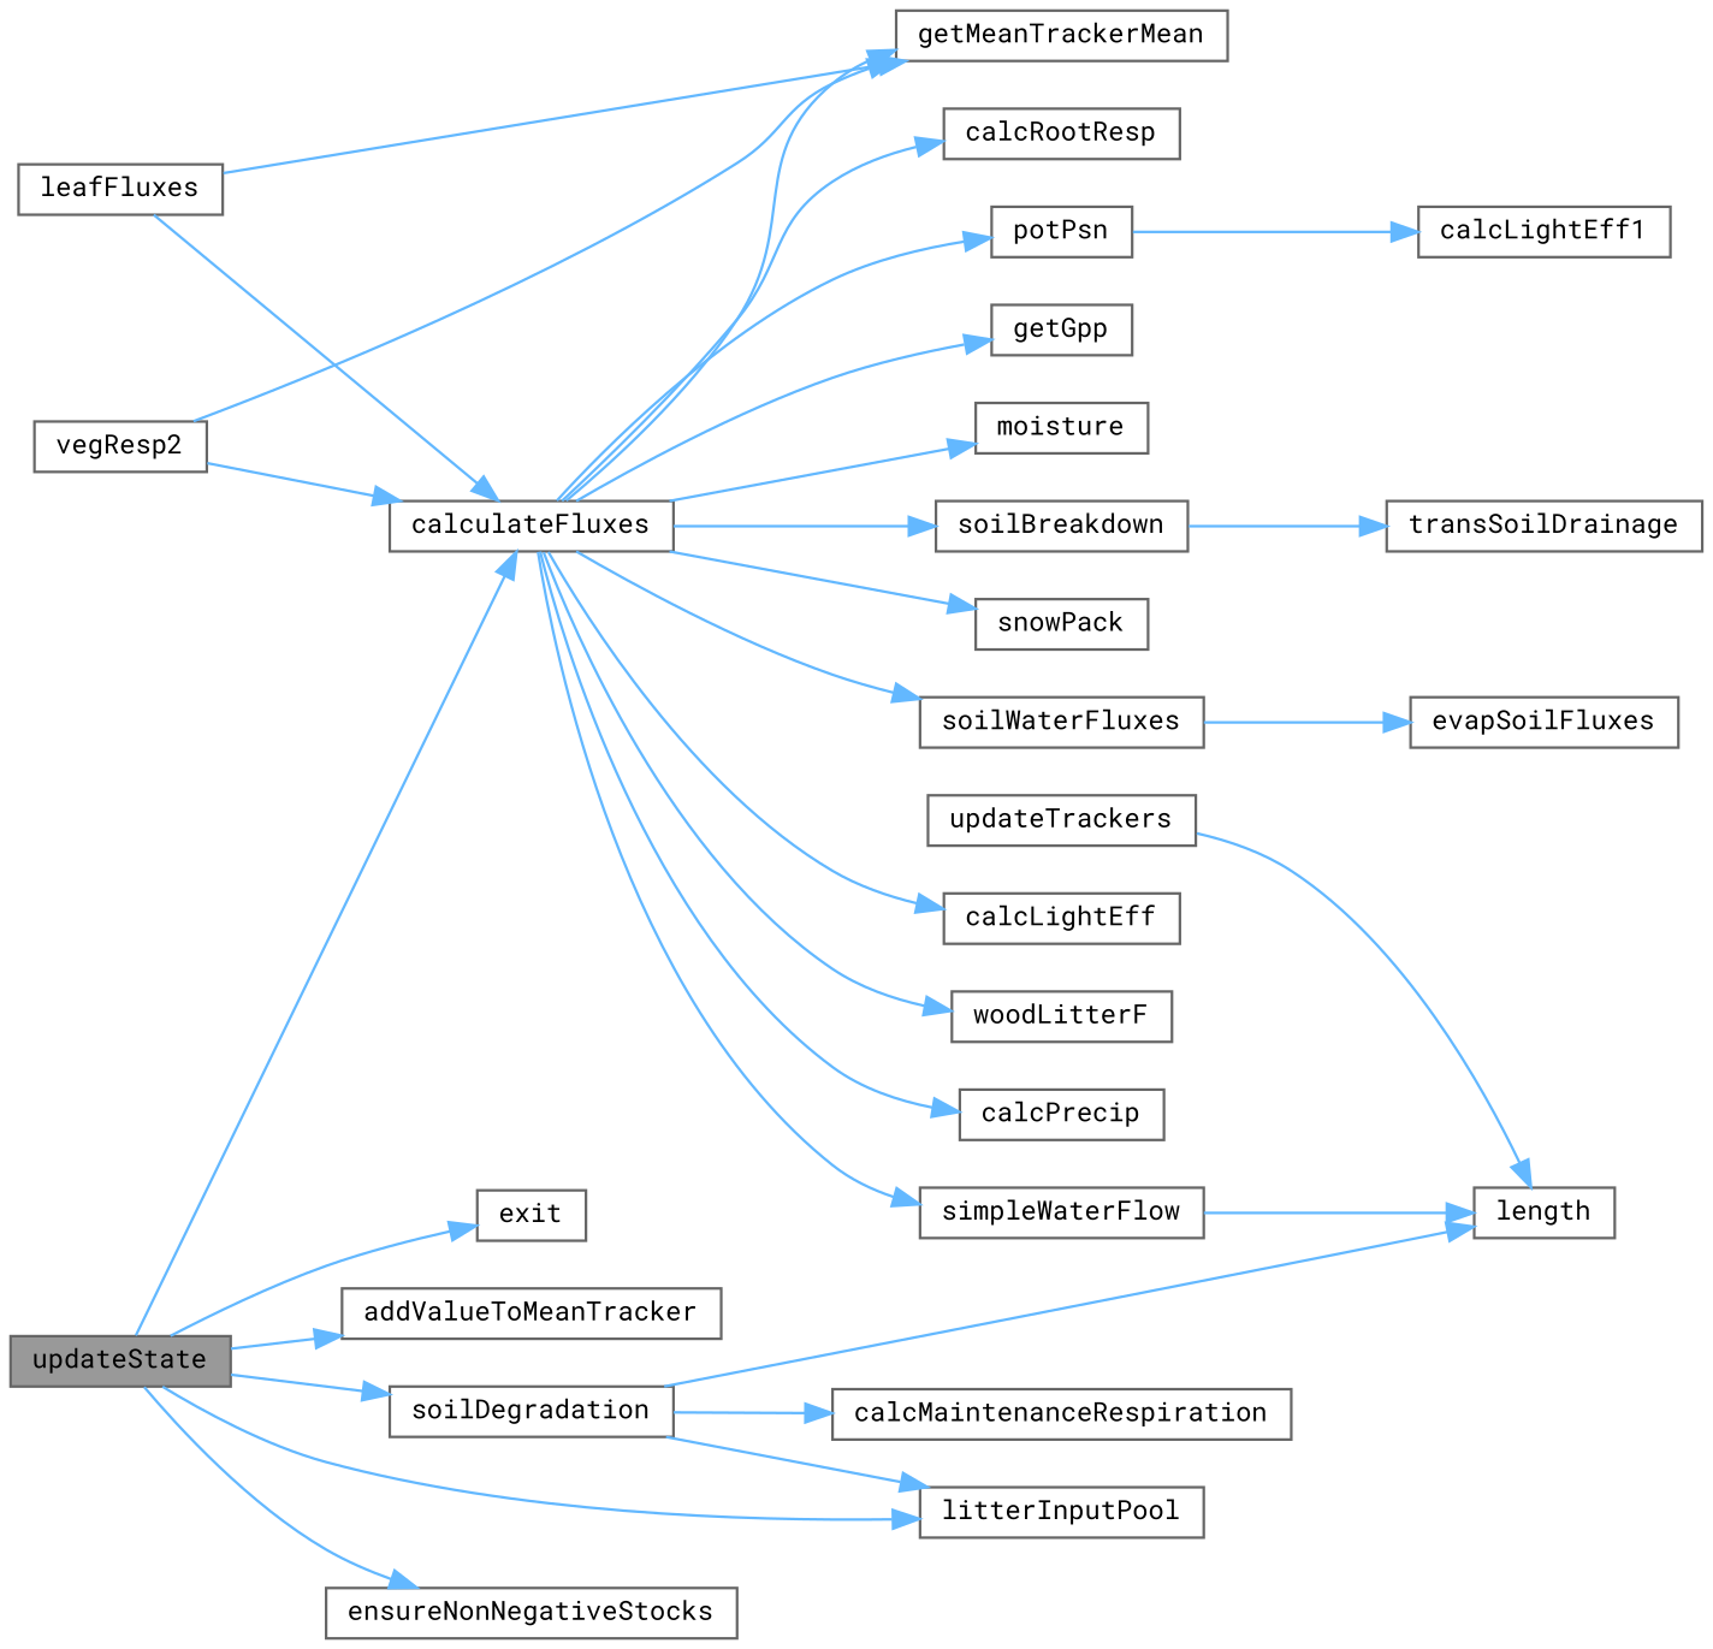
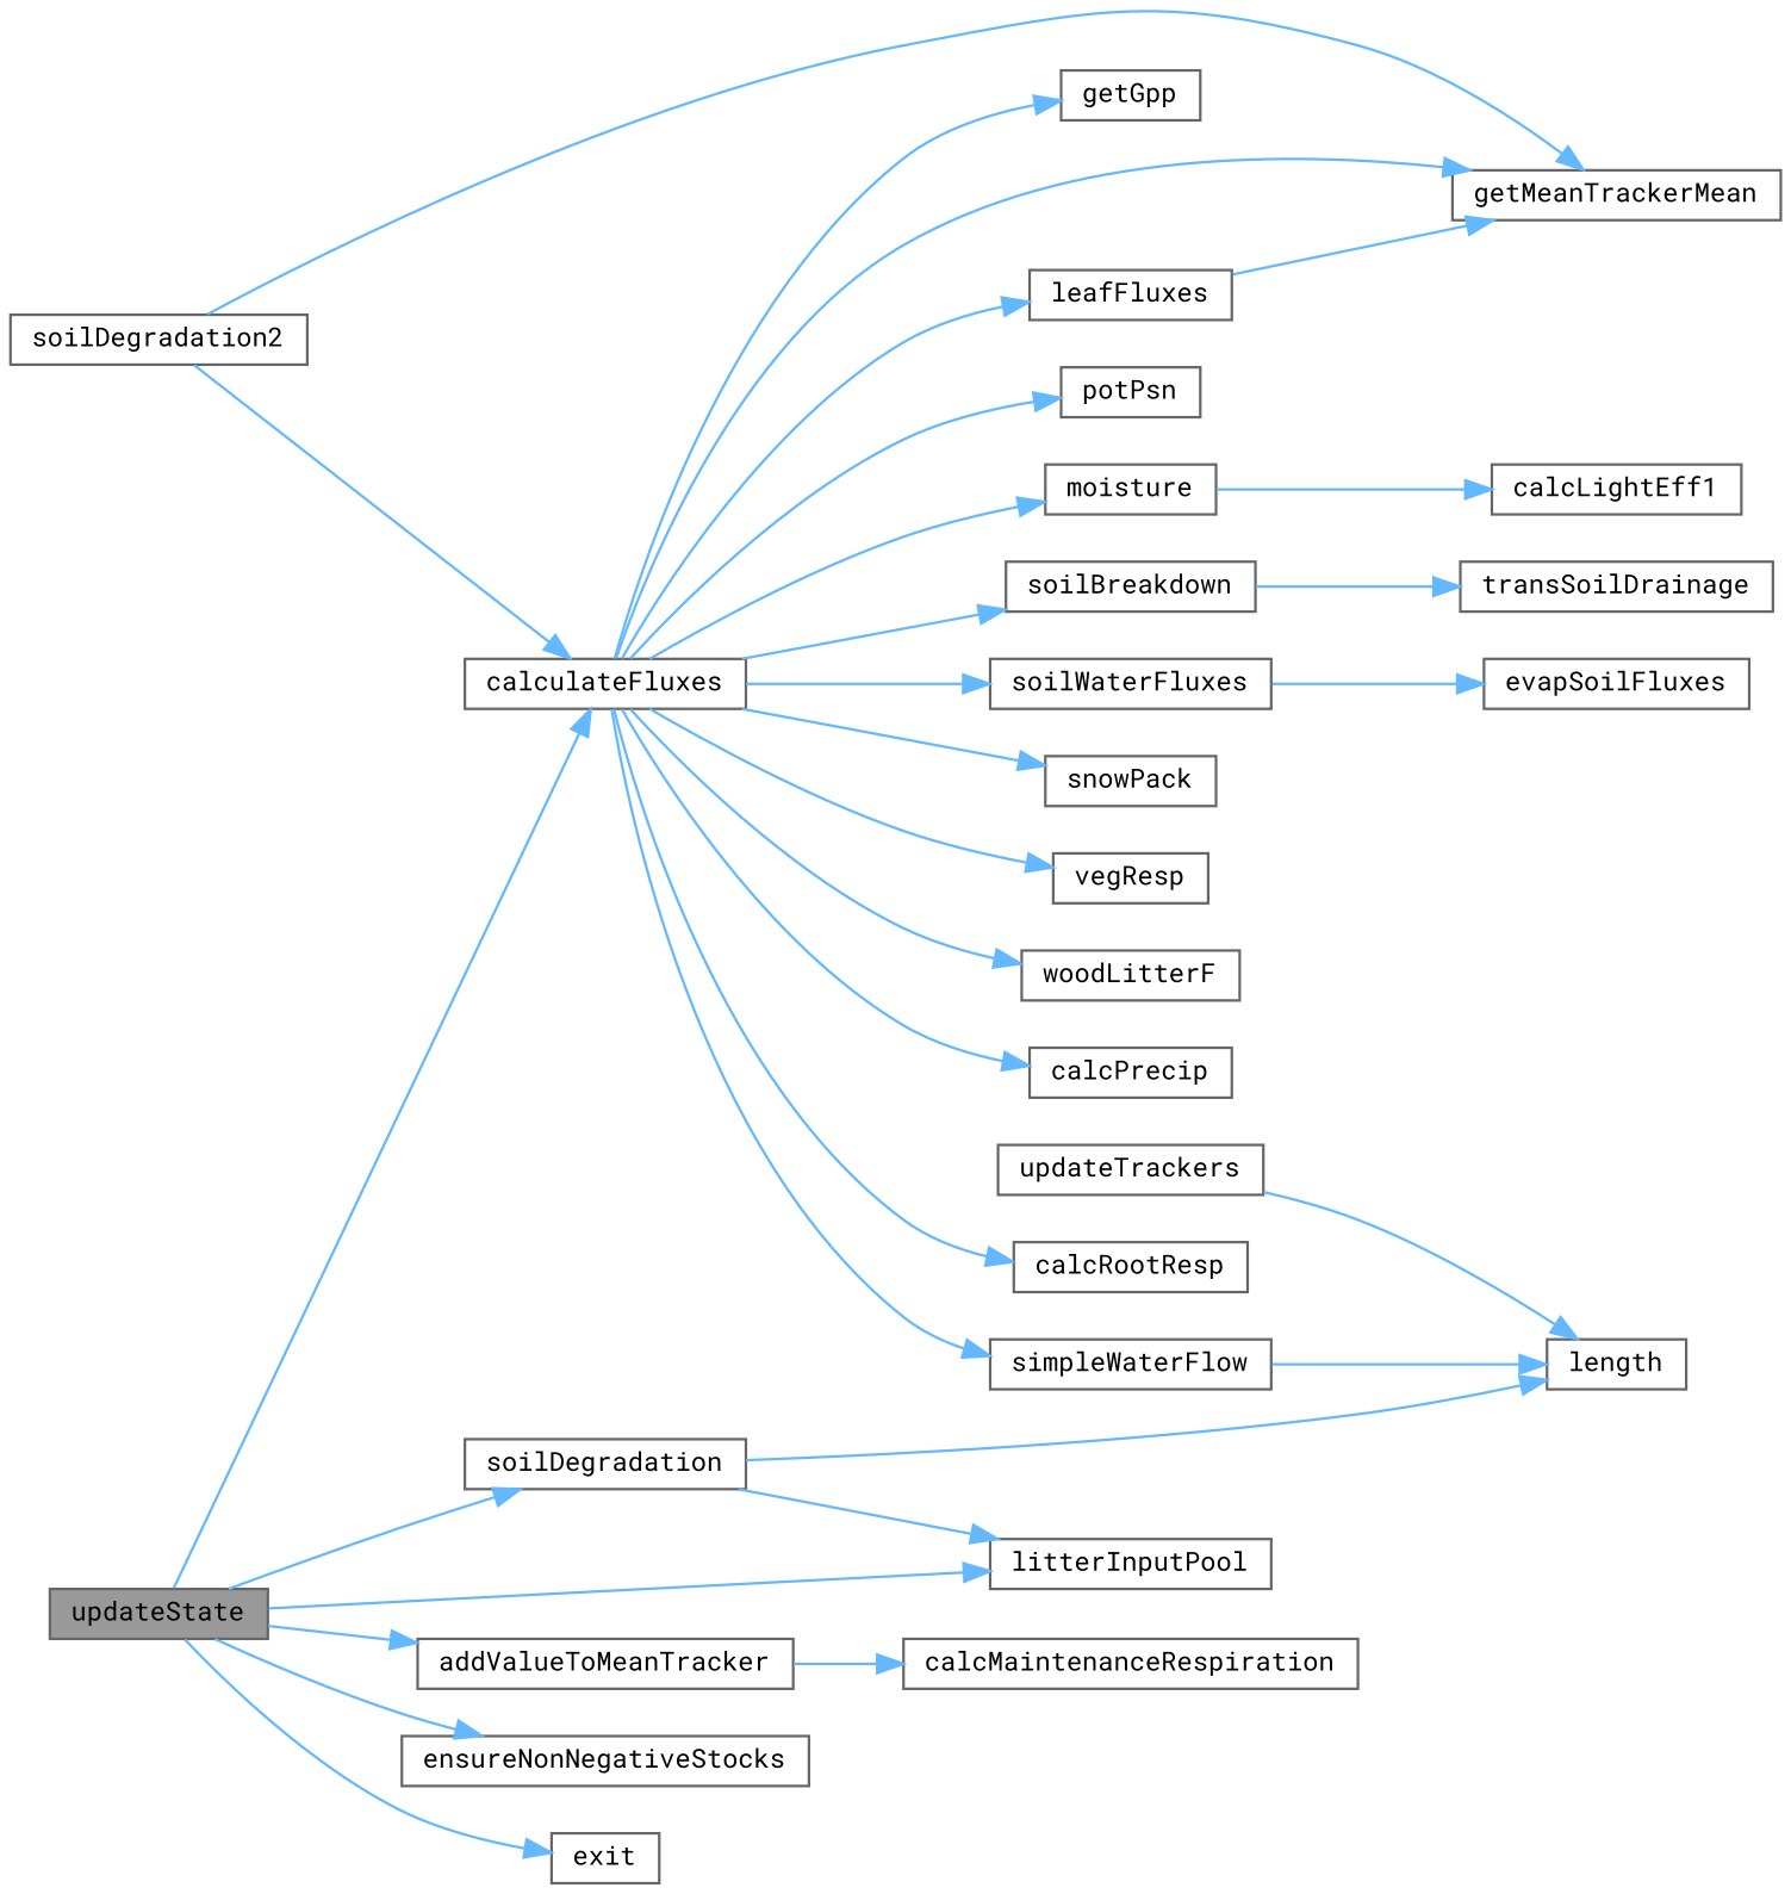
  digraph {
    fontname="Roboto Mono"
    rankdir=LR
    node [color=grey40 fillcolor=white fontname="Roboto Mono" fontsize=10 shape=box style=filled]
    edge [color=steelblue1 fontname="Roboto Mono" fontsize=10 labelfontname=Helvetica labelfontsize=10 style=solid]
    n1 [color=gray40 fillcolor=grey60 fontcolor=black height=0.2 label=updateState width=0.4]
    n2 [height=0.2 label=addValueToMeanTracker width=0.4]
    n3 [height=0.2 label=calculateFluxes width=0.4]
    n4 [height=0.2 label=ensureNonNegativeStocks width=0.4]
    n5 [height=0.2 label=exit width=0.4]
    n6 [height=0.2 label=soilDegradation width=0.4]
    n7 [height=0.2 label=litterInputPool width=0.4]
    n8 [height=0.2 label=calcPrecip width=0.4]
    n9 [height=0.2 label=calcRootResp width=0.4]
    n10 [height=0.2 label=getGpp width=0.4]
    n11 [height=0.2 label=getMeanTrackerMean width=0.4]
    n12 [height=0.2 label=leafFluxes width=0.4]
    n13 [height=0.2 label=moisture width=0.4]
    n14 [height=0.2 label=potPsn width=0.4]
    n15 [height=0.2 label=simpleWaterFlow width=0.4]
    n16 [height=0.2 label=snowPack width=0.4]
    n17 [height=0.2 label=soilBreakdown width=0.4]
    n18 [height=0.2 label=soilWaterFluxes width=0.4]
-   n19 [height=0.2 label=calcLightEff width=0.4]
+   n19 [height=0.2 label=vegResp width=0.4]
    n20 [height=0.2 label=woodLitterF width=0.4]
    n21 [height=0.2 label=length width=0.4]
    n22 [height=0.2 label=calcMaintenanceRespiration width=0.4]
    n23 [height=0.2 label=updateTrackers width=0.4]
    n24 [height=0.2 label=calcLightEff1 width=0.4]
    n25 [height=0.2 label=transSoilDrainage width=0.4]
    n26 [height=0.2 label=evapSoilFluxes width=0.4]
-   n27 [height=0.2 label=vegResp2 width=0.4]
+   n27 [height=0.2 label=soilDegradation2 width=0.4]
    n1 -> n2
    n1 -> n3
    n1 -> n4
    n1 -> n5
    n1 -> n6
    n1 -> n7
    n3 -> n8
    n3 -> n9
    n3 -> n10
    n3 -> n11
-   n12 -> n3
+   n3 -> n12
    n3 -> n13
    n3 -> n14
    n3 -> n15
    n3 -> n16
    n3 -> n17
    n3 -> n18
    n3 -> n19
    n3 -> n20
    n6 -> n7
    n6 -> n21
-   n6 -> n22
+   n2 -> n22
    n12 -> n11
-   n14 -> n24
+   n13 -> n24
    n15 -> n21
    n17 -> n25
    n18 -> n26
    n23 -> n21
    n27 -> n3
    n27 -> n11
  }
